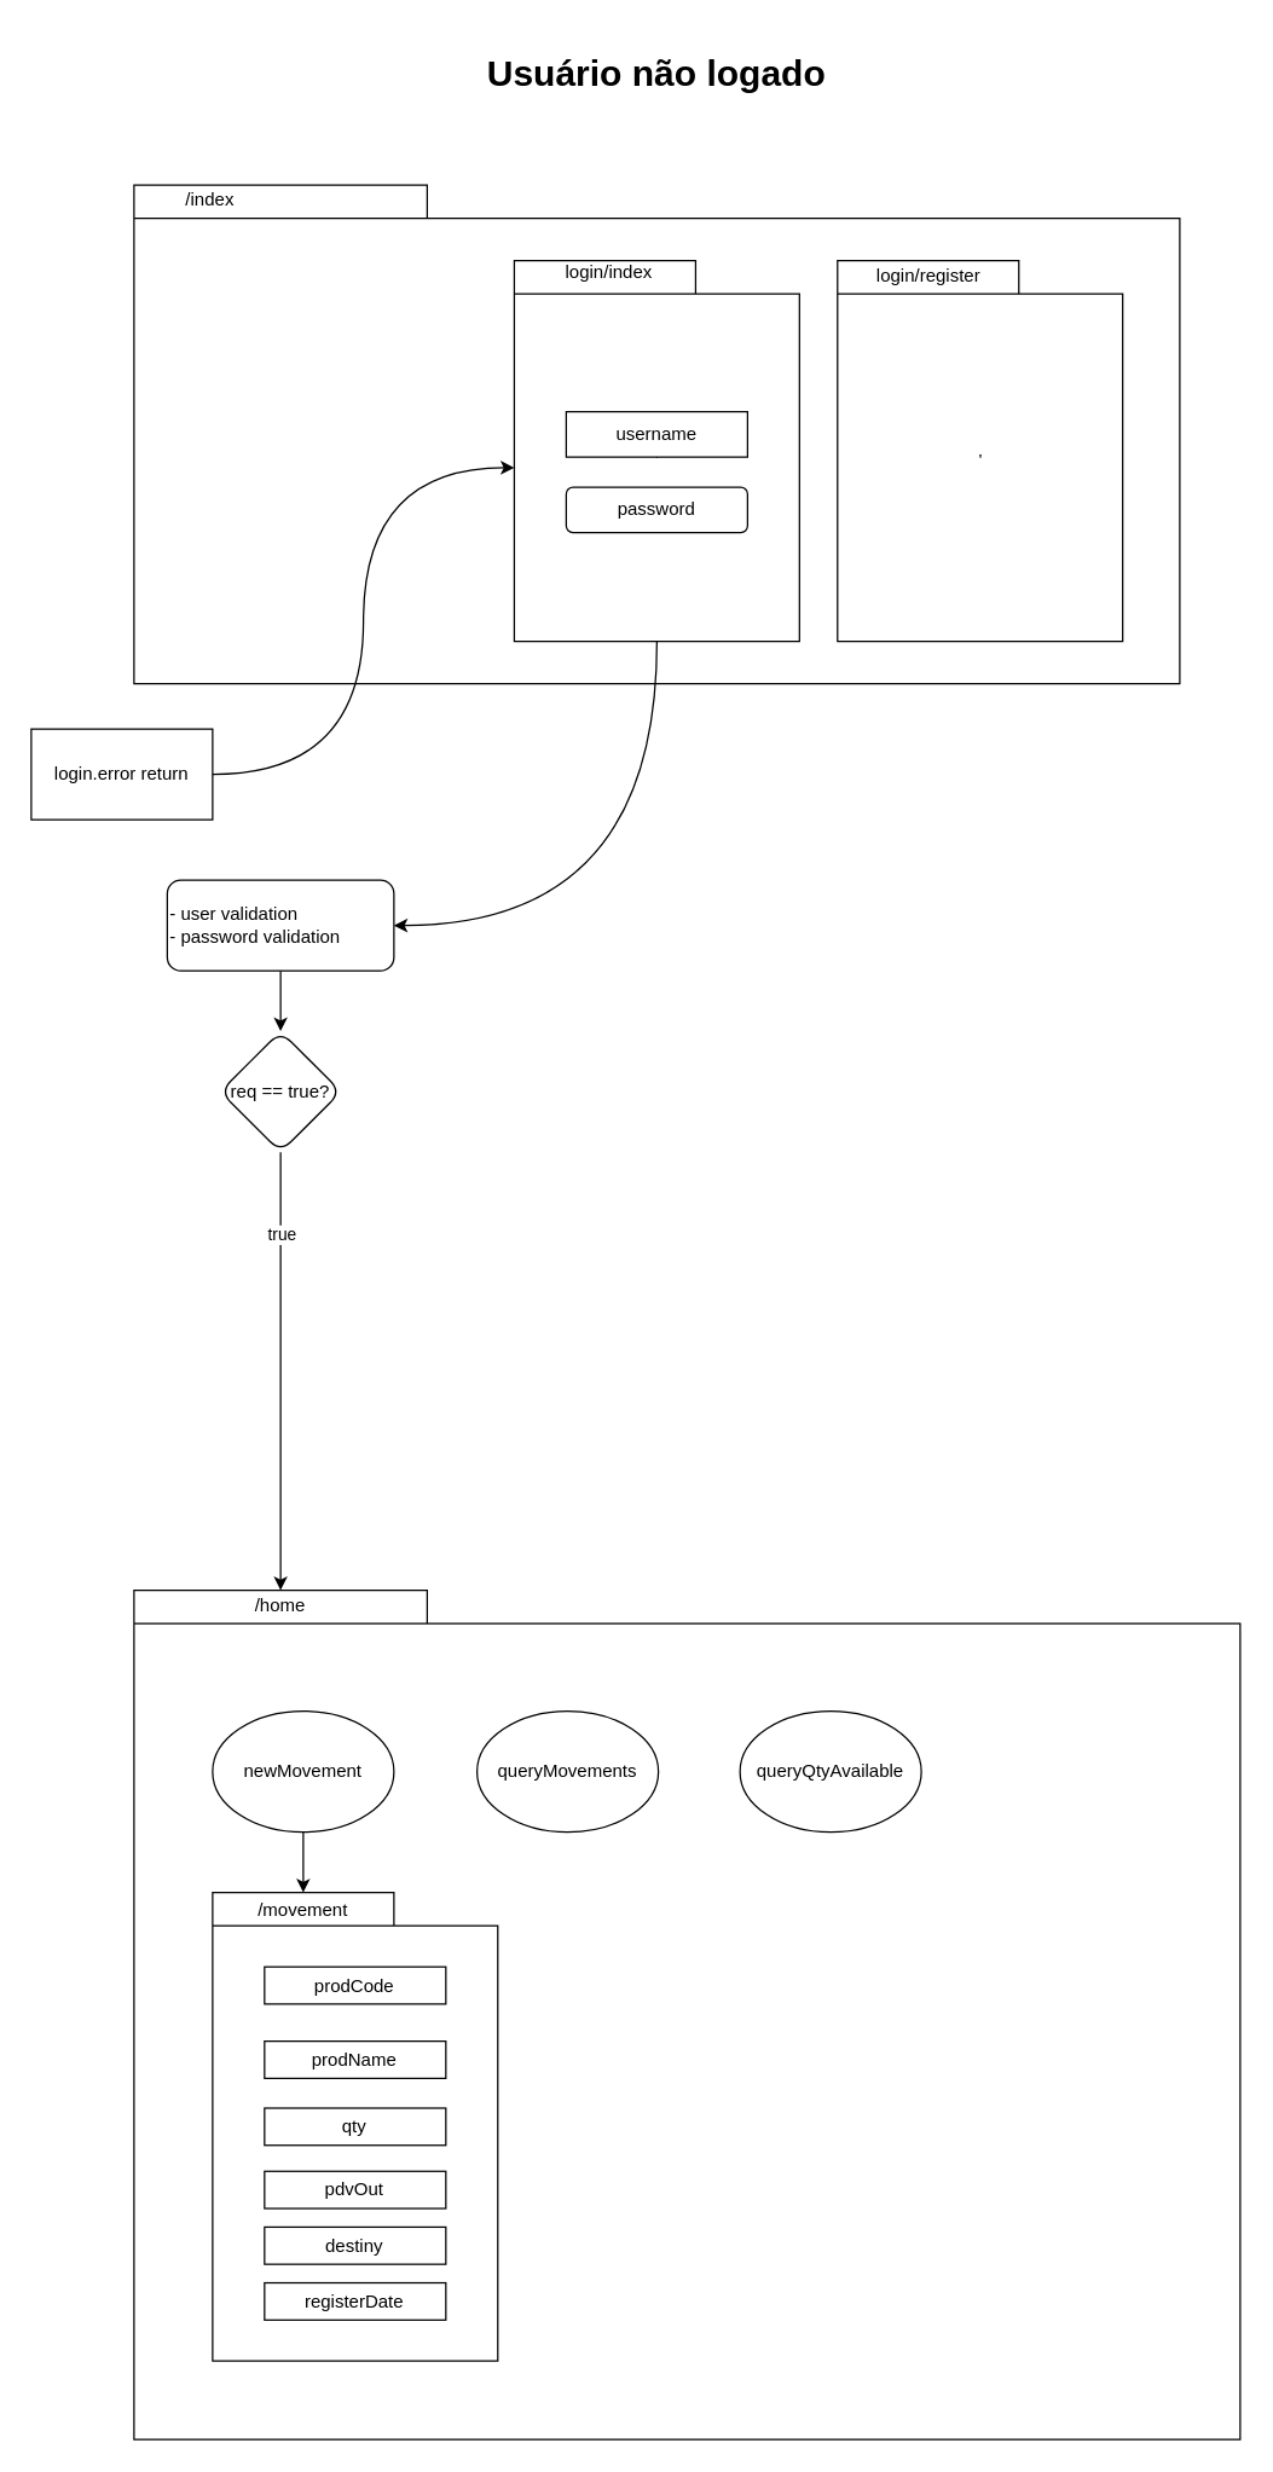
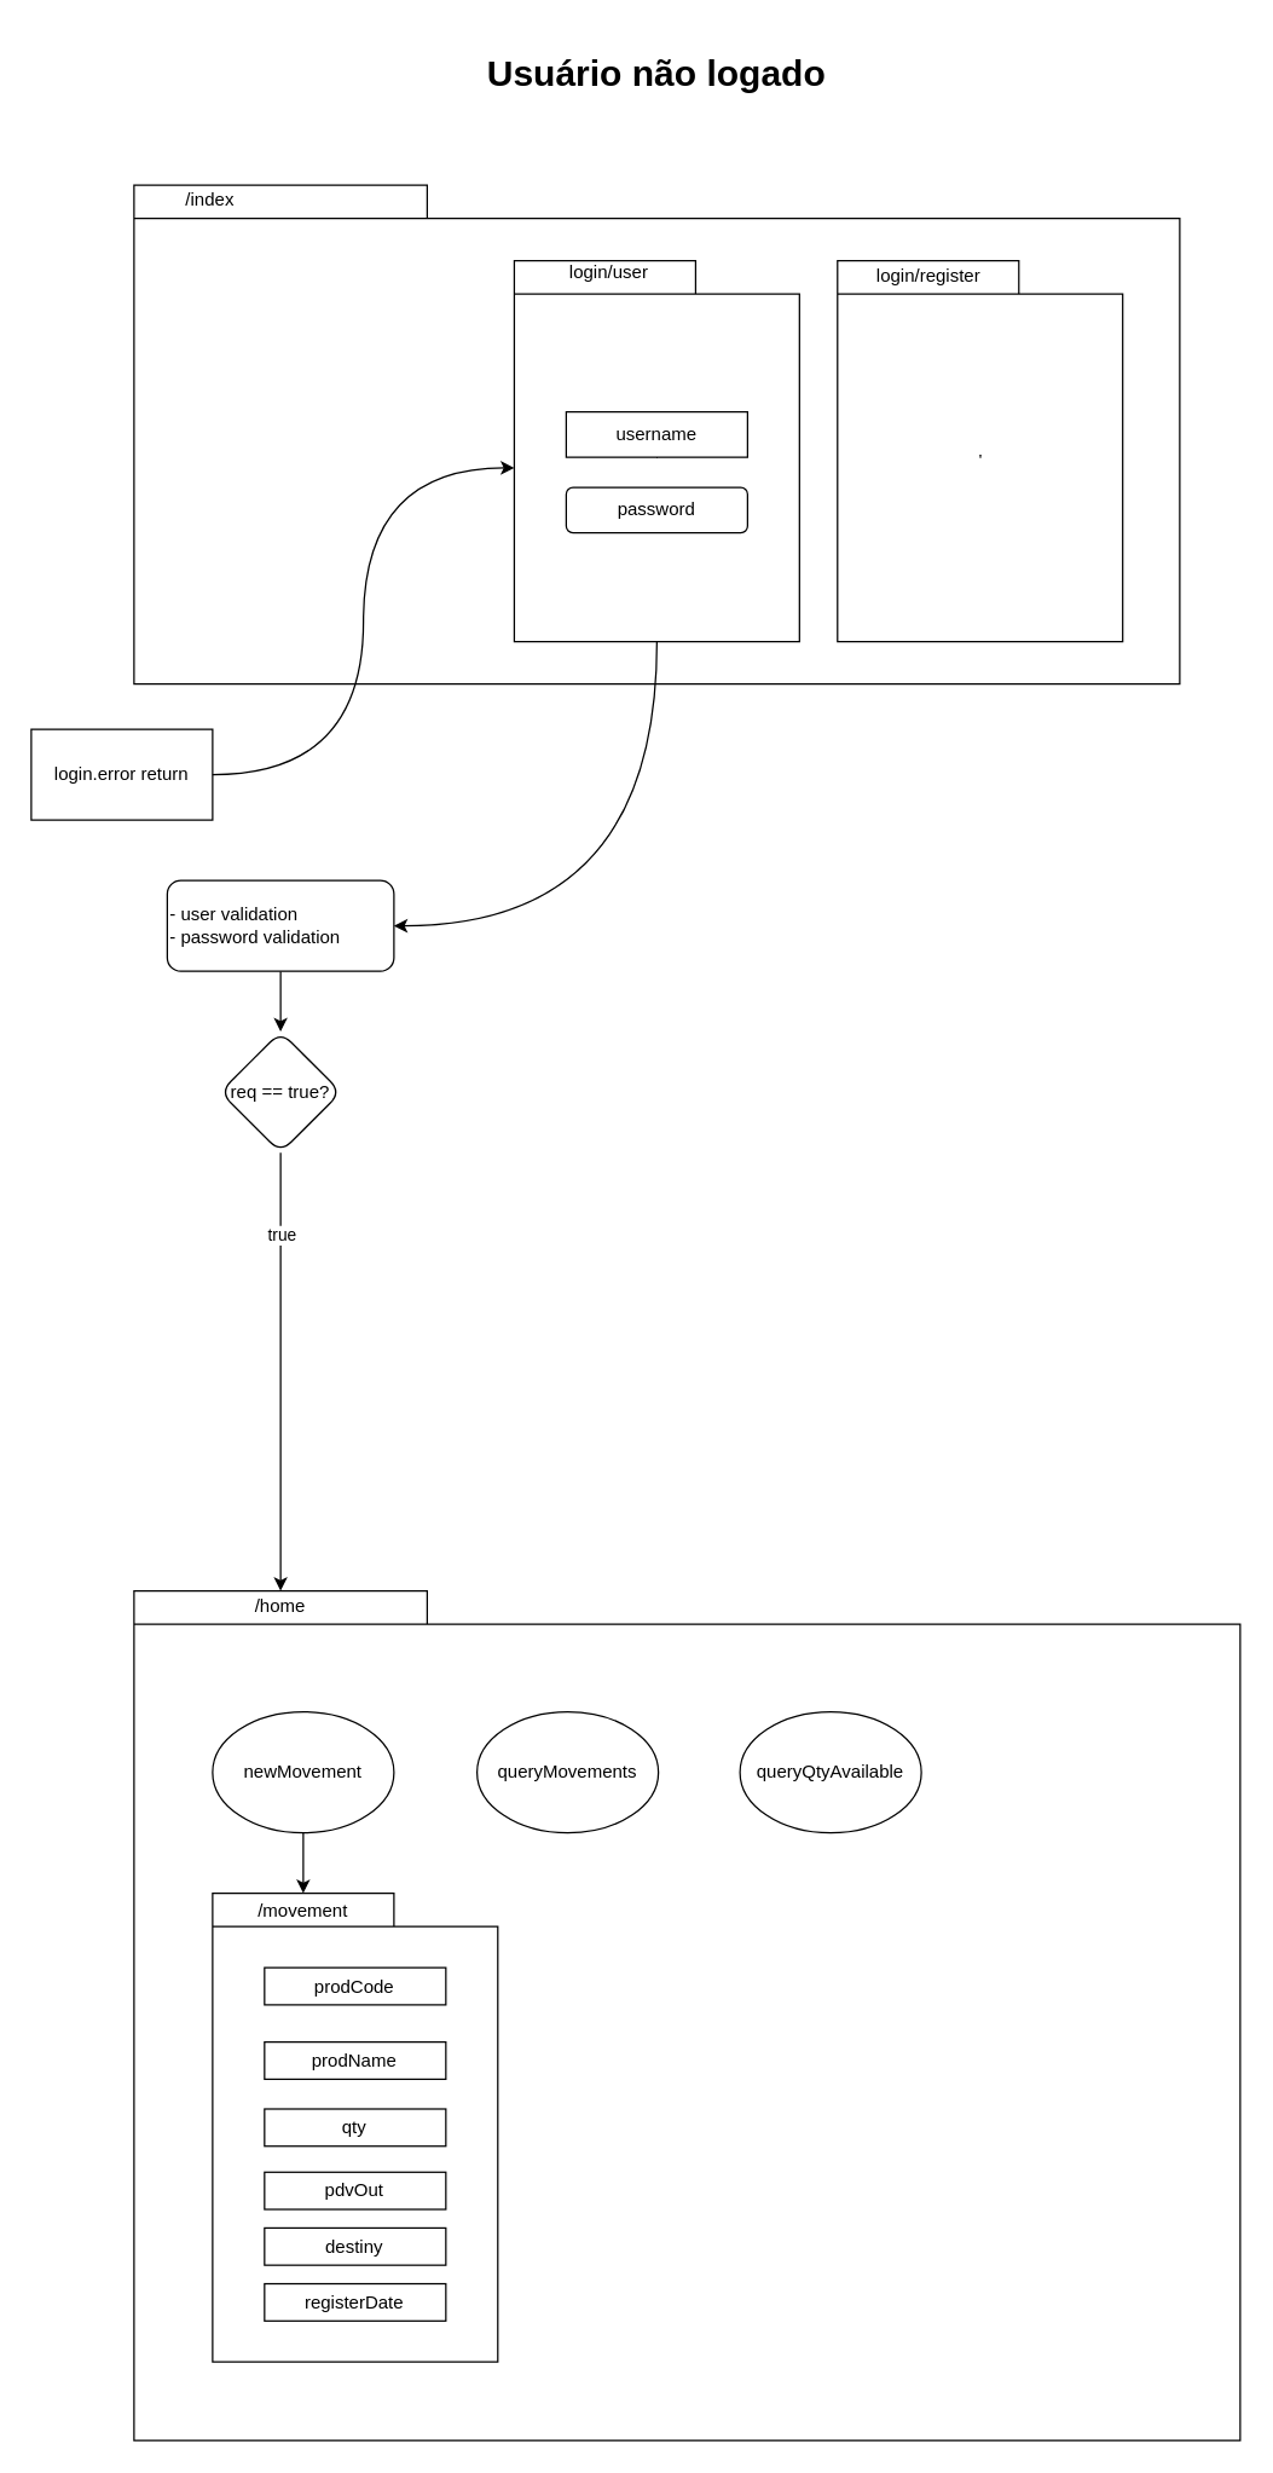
  <mxCell id="0" />
  <mxCell id="1" parent="0" />
  <mxCell id="2" value="&lt;h3&gt;&lt;b&gt;&lt;font style=&quot;font-size: 24px;&quot;&gt;Usuário não logado&lt;/font&gt;&lt;/b&gt;&lt;/h3&gt;" style="text;html=1;align=center;verticalAlign=middle;whiteSpace=wrap;rounded=0;fontSize=25;" parent="1" vertex="1"><mxGeometry x="254" y="20" width="360" height="50" as="geometry" /></mxCell>
  <mxCell id="3" value="" style="shape=folder;fontStyle=1;spacingTop=10;tabWidth=194;tabHeight=22;tabPosition=left;html=1;rounded=0;shadow=0;comic=0;labelBackgroundColor=none;strokeWidth=1;fillColor=none;fontFamily=Verdana;fontSize=10;align=center;direction=east;" parent="1" vertex="1"><mxGeometry x="88" y="1050" width="732" height="562" as="geometry" /></mxCell>
  <mxCell id="4" value="" style="group" parent="1" vertex="1" connectable="0"><mxGeometry x="88" y="120" width="692" height="330" as="geometry" /></mxCell>
  <mxCell id="5" value="" style="shape=folder;fontStyle=1;spacingTop=10;tabWidth=194;tabHeight=22;tabPosition=left;html=1;rounded=0;shadow=0;comic=0;labelBackgroundColor=none;strokeWidth=1;fillColor=none;fontFamily=Verdana;fontSize=10;align=center;" parent="4" vertex="1"><mxGeometry width="692.0" height="330" as="geometry" /></mxCell>
  <mxCell id="6" value="/index" style="text;html=1;align=center;verticalAlign=middle;whiteSpace=wrap;rounded=0;" parent="4" vertex="1"><mxGeometry x="12.582" width="75.491" height="20" as="geometry" /></mxCell>
  <mxCell id="7" value="" style="group;align=left;" parent="4" vertex="1" connectable="0"><mxGeometry x="251.636" y="50" width="188.727" height="252" as="geometry" /></mxCell>
  <mxCell id="8" value="'" style="shape=folder;fontStyle=1;spacingTop=10;tabWidth=120;tabHeight=22;tabPosition=left;html=1;rounded=0;shadow=0;comic=0;labelBackgroundColor=none;strokeWidth=1;fillColor=none;fontFamily=Verdana;fontSize=10;align=center;" parent="7" vertex="1"><mxGeometry width="188.727" height="252" as="geometry" /></mxCell>
- <mxCell id="9" value="login/index" style="text;html=1;align=center;verticalAlign=middle;whiteSpace=wrap;rounded=0;" parent="7" vertex="1"><mxGeometry x="31.455" width="62.909" height="16.689" as="geometry" /></mxCell>
+ <mxCell id="9" value="login/user" style="text;html=1;align=center;verticalAlign=middle;whiteSpace=wrap;rounded=0;" parent="7" vertex="1"><mxGeometry x="31.455" width="62.909" height="16.689" as="geometry" /></mxCell>
  <mxCell id="10" value="username" style="rounded=0;whiteSpace=wrap;html=1;" parent="7" vertex="1"><mxGeometry x="34.36" y="100" width="120" height="30" as="geometry" /></mxCell>
  <mxCell id="11" value="password" style="whiteSpace=wrap;html=1;rounded=1;" parent="7" vertex="1"><mxGeometry x="34.36" y="150" width="120" height="30" as="geometry" /></mxCell>
  <mxCell id="12" value="" style="group" parent="4" vertex="1" connectable="0"><mxGeometry x="465.527" y="50" width="188.727" height="252" as="geometry" /></mxCell>
  <mxCell id="13" value="'" style="shape=folder;fontStyle=1;spacingTop=10;tabWidth=120;tabHeight=22;tabPosition=left;html=1;rounded=0;shadow=0;comic=0;labelBackgroundColor=none;strokeWidth=1;fillColor=none;fontFamily=Verdana;fontSize=10;align=center;" parent="12" vertex="1"><mxGeometry width="188.727" height="252.0" as="geometry" /></mxCell>
  <mxCell id="14" value="login/register" style="text;html=1;align=center;verticalAlign=middle;whiteSpace=wrap;rounded=0;" parent="12" vertex="1"><mxGeometry x="16.475" width="88.073" height="20" as="geometry" /></mxCell>
  <mxCell id="15" value="" style="edgeStyle=orthogonalEdgeStyle;rounded=0;orthogonalLoop=1;jettySize=auto;html=1;" parent="1" source="16" target="18" edge="1"><mxGeometry relative="1" as="geometry" /></mxCell>
  <mxCell id="16" value="- user validation&lt;div&gt;- password validation&lt;/div&gt;" style="rounded=1;whiteSpace=wrap;html=1;align=left;" parent="1" vertex="1"><mxGeometry x="110" y="580" width="150" height="60" as="geometry" /></mxCell>
  <mxCell id="17" style="edgeStyle=orthogonalEdgeStyle;rounded=0;orthogonalLoop=1;jettySize=auto;html=1;curved=1;entryX=1;entryY=0.5;entryDx=0;entryDy=0;exitX=0.5;exitY=1;exitDx=0;exitDy=0;exitPerimeter=0;" parent="1" source="8" target="16" edge="1"><mxGeometry relative="1" as="geometry"><mxPoint x="510" y="570" as="targetPoint" /></mxGeometry></mxCell>
  <mxCell id="18" value="req == true?" style="rhombus;whiteSpace=wrap;html=1;align=center;rounded=1;" parent="1" vertex="1"><mxGeometry x="145" y="680" width="80" height="80" as="geometry" /></mxCell>
  <mxCell id="19" value="login.error return" style="rounded=0;whiteSpace=wrap;html=1;" parent="1" vertex="1"><mxGeometry y="480" width="120" height="60" as="geometry" x="20" /></mxCell>
  <mxCell id="20" style="rounded=1;orthogonalLoop=1;jettySize=auto;html=1;entryX=0;entryY=0;entryDx=0;entryDy=137;entryPerimeter=0;edgeStyle=orthogonalEdgeStyle;curved=1;" parent="1" source="19" target="8" edge="1"><mxGeometry relative="1" as="geometry" /></mxCell>
  <mxCell id="21" style="edgeStyle=orthogonalEdgeStyle;rounded=0;orthogonalLoop=1;jettySize=auto;html=1;entryX=0;entryY=0;entryDx=97;entryDy=0;entryPerimeter=0;" parent="1" source="18" target="3" edge="1"><mxGeometry relative="1" as="geometry" /></mxCell>
  <mxCell id="22" value="true" style="edgeLabel;html=1;align=center;verticalAlign=middle;resizable=0;points=[];" parent="21" vertex="1" connectable="0"><mxGeometry x="-0.63" relative="1" as="geometry"><mxPoint as="offset" /></mxGeometry></mxCell>
  <mxCell id="23" value="/home" style="text;html=1;align=center;verticalAlign=middle;whiteSpace=wrap;rounded=0;" parent="1" vertex="1"><mxGeometry x="155" y="1050" width="60" height="20" as="geometry" /></mxCell>
  <mxCell id="24" value="newMovement" style="ellipse;whiteSpace=wrap;html=1;" parent="1" vertex="1"><mxGeometry x="140" y="1130" width="120" height="80" as="geometry" /></mxCell>
  <mxCell id="25" value="queryMovements" style="ellipse;whiteSpace=wrap;html=1;" parent="1" vertex="1"><mxGeometry x="315" y="1130" width="120" height="80" as="geometry" /></mxCell>
  <mxCell id="26" value="queryQtyAvailable" style="ellipse;whiteSpace=wrap;html=1;" parent="1" vertex="1"><mxGeometry x="489" y="1130" width="120" height="80" as="geometry" /></mxCell>
  <mxCell id="27" value="" style="group;direction=west;" parent="1" vertex="1" connectable="0"><mxGeometry x="140" y="1250" width="188.73" height="310" as="geometry" /></mxCell>
  <mxCell id="28" value="" style="shape=folder;fontStyle=1;spacingTop=10;tabWidth=120;tabHeight=22;tabPosition=left;html=1;rounded=0;shadow=0;comic=0;labelBackgroundColor=none;strokeWidth=1;fillColor=none;fontFamily=Verdana;fontSize=10;align=center;" parent="27" vertex="1"><mxGeometry width="188.73" height="310.0" as="geometry" /></mxCell>
  <mxCell id="29" value="/movement" style="text;html=1;align=center;verticalAlign=middle;whiteSpace=wrap;rounded=0;" parent="27" vertex="1"><mxGeometry x="16.476" width="88.074" height="24.603" as="geometry" /></mxCell>
  <mxCell id="30" value="prodCode" style="rounded=0;whiteSpace=wrap;html=1;" parent="27" vertex="1"><mxGeometry x="34.36" y="49.206" width="120.002" height="24.603" as="geometry" /></mxCell>
  <mxCell id="31" value="prodName" style="rounded=0;whiteSpace=wrap;html=1;" parent="27" vertex="1"><mxGeometry x="34.36" y="98.413" width="120.002" height="24.603" as="geometry" /></mxCell>
  <mxCell id="32" value="qty" style="rounded=0;whiteSpace=wrap;html=1;" vertex="1" parent="27"><mxGeometry x="34.36" y="142.698" width="120.002" height="24.603" as="geometry" /></mxCell>
  <mxCell id="33" value="pdvOut" style="rounded=0;whiteSpace=wrap;html=1;" vertex="1" parent="27"><mxGeometry x="34.36" y="184.524" width="120.002" height="24.603" as="geometry" /></mxCell>
  <mxCell id="34" value="destiny" style="rounded=0;whiteSpace=wrap;html=1;" vertex="1" parent="27"><mxGeometry x="34.36" y="221.429" width="120.002" height="24.603" as="geometry" /></mxCell>
  <mxCell id="35" value="registerDate" style="rounded=0;whiteSpace=wrap;html=1;" vertex="1" parent="27"><mxGeometry x="34.36" y="258.333" width="120.002" height="24.603" as="geometry" /></mxCell>
  <mxCell id="36" style="edgeStyle=orthogonalEdgeStyle;rounded=0;orthogonalLoop=1;jettySize=auto;html=1;entryX=0;entryY=0;entryDx=60;entryDy=0;entryPerimeter=0;" edge="1" parent="1" source="24" target="28"><mxGeometry relative="1" as="geometry" /></mxCell>
